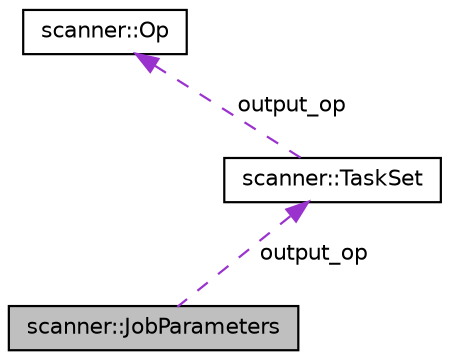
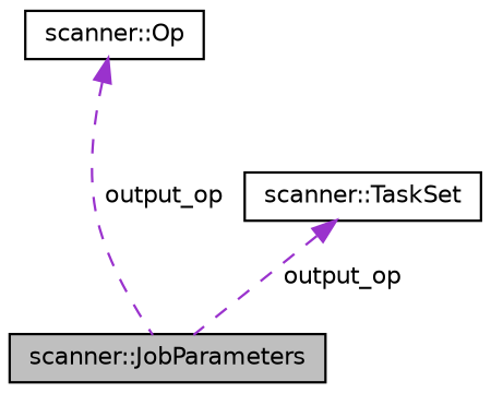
  digraph {
    node [color=black fillcolor=white fontname=Helvetica fontsize=10 shape=record style=filled]
    edge [color=darkorchid3 dir=back fontname=Helvetica fontsize=10 labelfontname=Helvetica labelfontsize=10 style=dashed]
    n1 [fillcolor=grey75 fontcolor=black height=0.2 label="scanner::JobParameters" width=0.4]
    n2 [height=0.2 label="scanner::TaskSet" width=0.4]
    n3 [height=0.2 label="scanner::Op" width=0.4]
    n2 -> n1 [label=" output_op"]
-   n3 -> n2 [label=" output_op"]
+   n3 -> n1 [label=" output_op"]
  }
